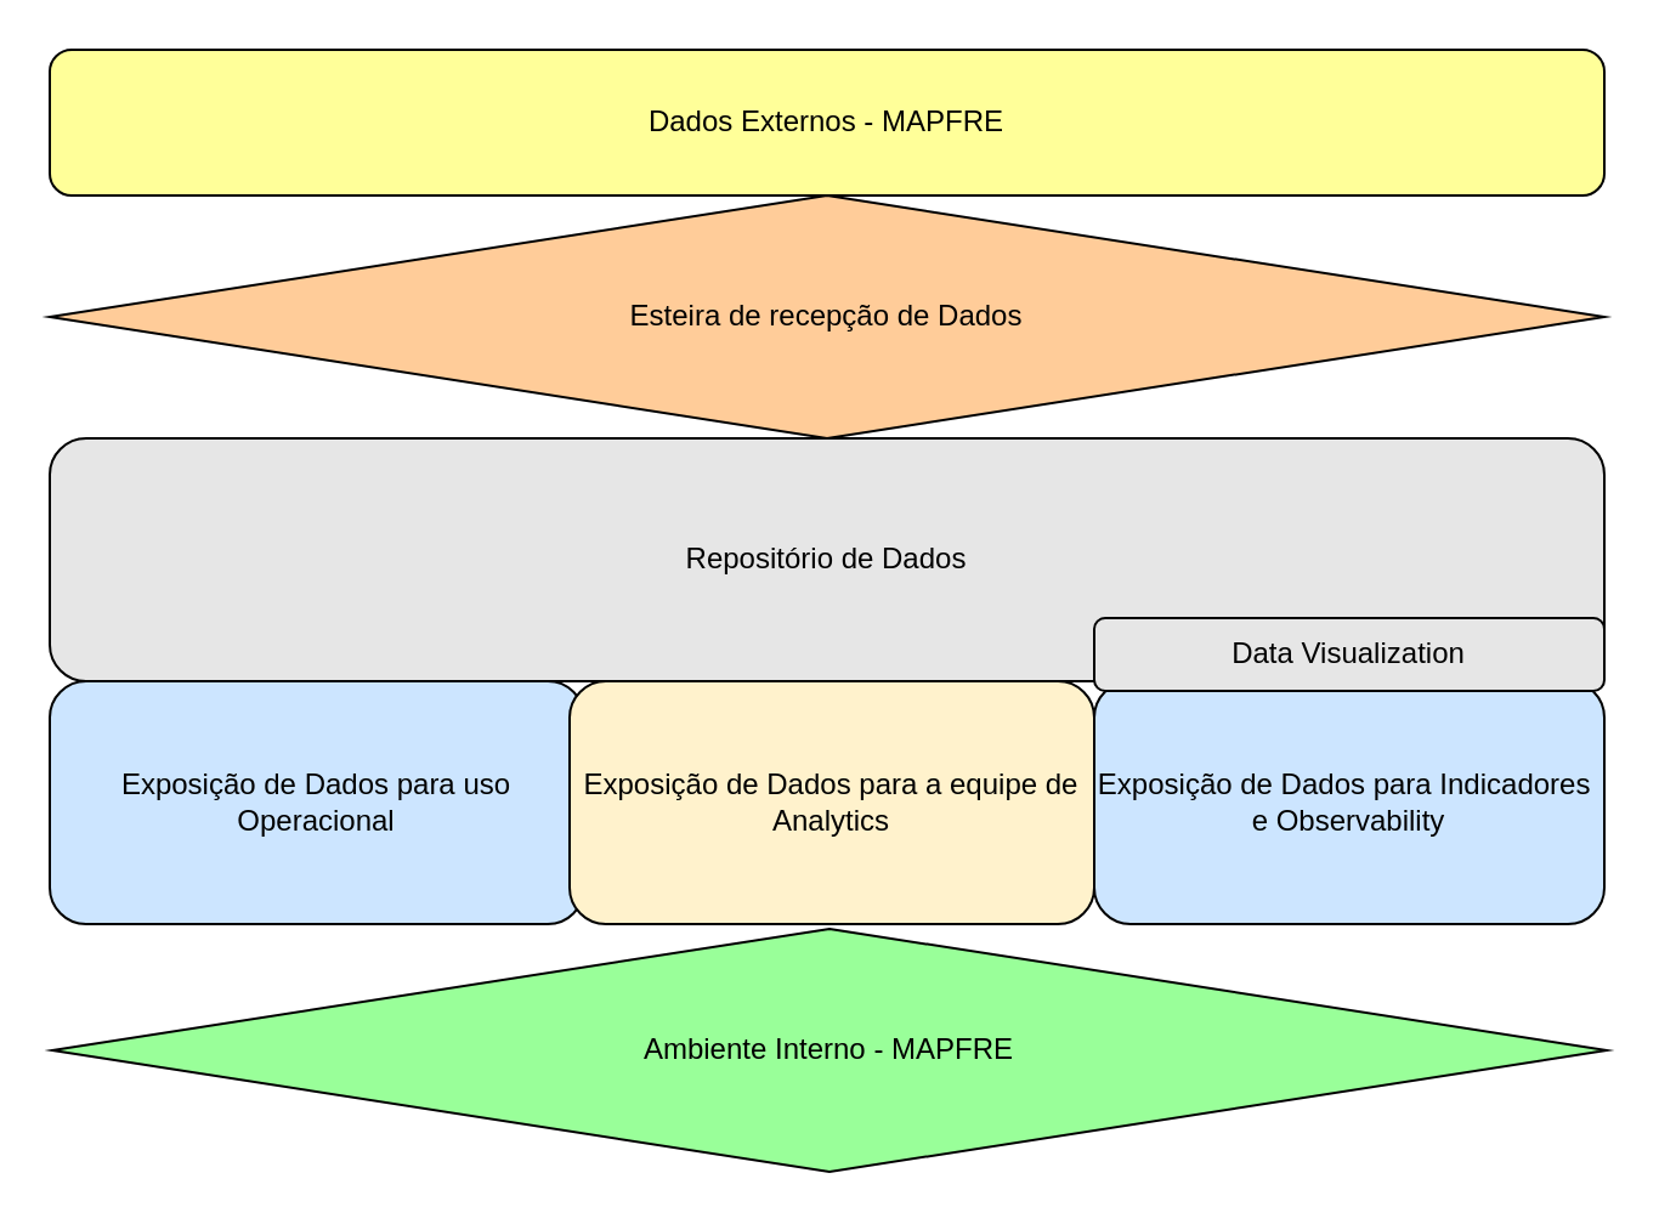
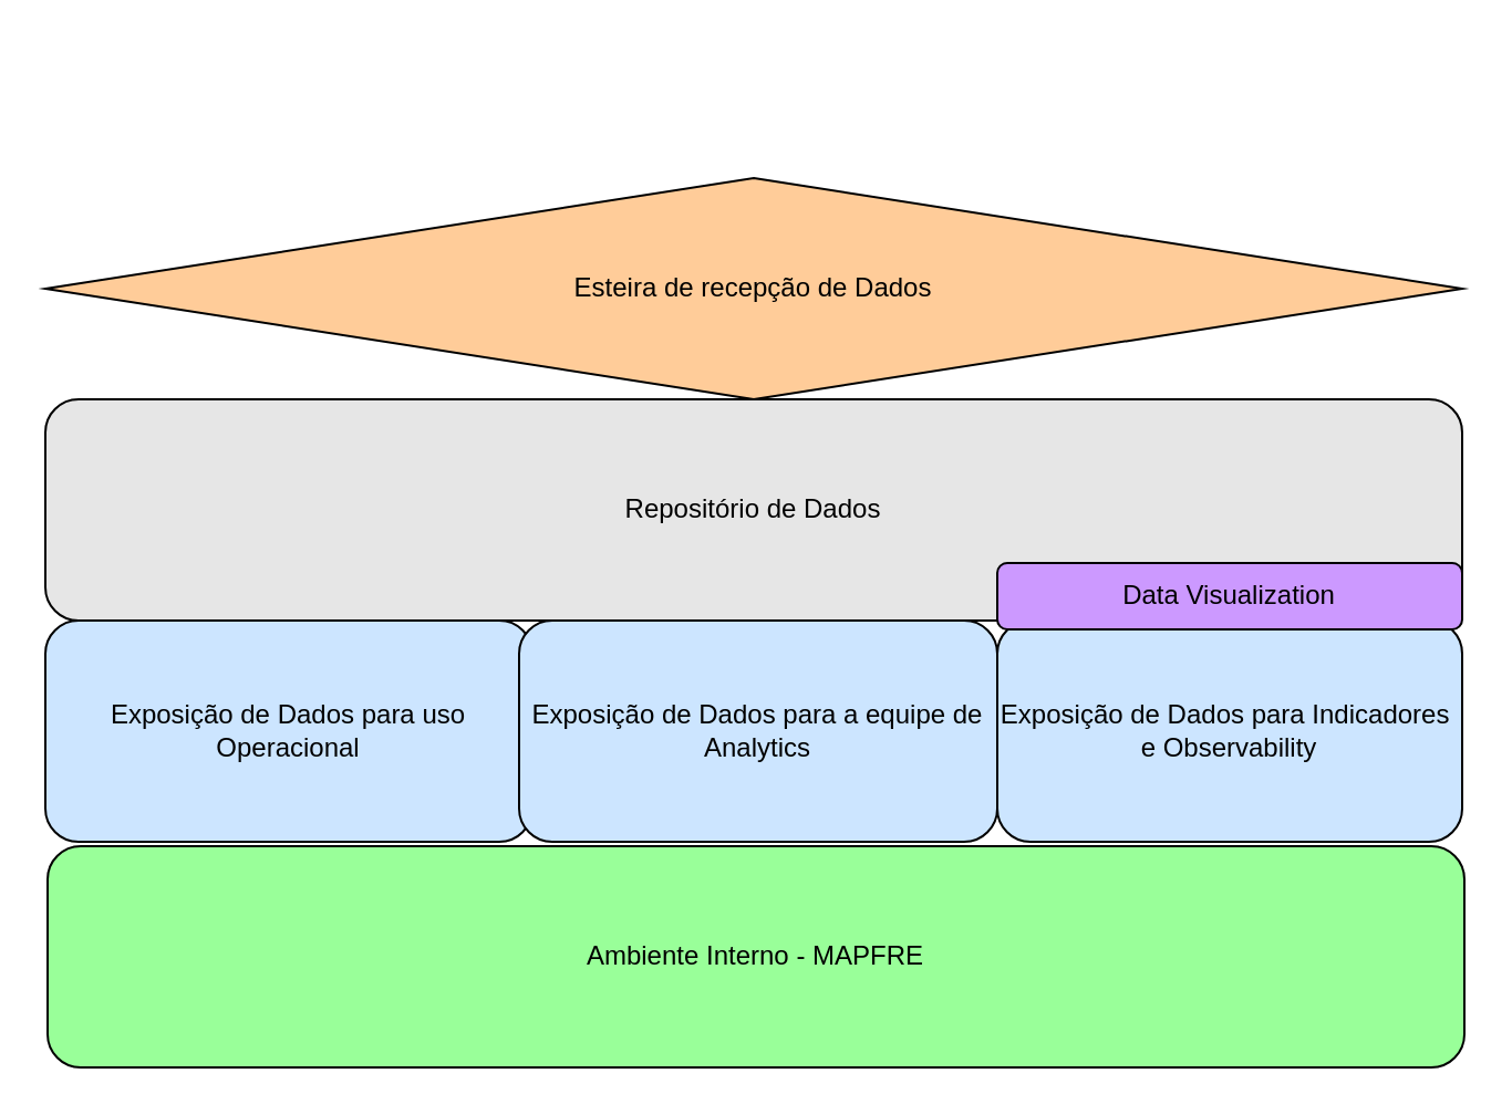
  <mxCell id="0" />
  <mxCell id="1" parent="0" />
- <mxCell id="2" value="Dados Externos - MAPFRE" style="rounded=1;whiteSpace=wrap;html=1;fillColor=#FFFF99;" parent="1" vertex="1"><mxGeometry x="20" y="20" width="640" height="60" as="geometry" /></mxCell>
  <mxCell id="3" value="Esteira de recepção de Dados" style="rhombus;whiteSpace=wrap;html=1;fillColor=#FFCC99;" parent="1" vertex="1"><mxGeometry x="20" y="80" width="640" height="100" as="geometry" /></mxCell>
  <mxCell id="4" value="Repositório de Dados" style="rounded=1;whiteSpace=wrap;html=1;fillColor=#E6E6E6;" parent="1" vertex="1"><mxGeometry x="20" y="180" width="640" height="100" as="geometry" /></mxCell>
  <mxCell id="5" value="Exposição de Dados para uso Operacional" style="rounded=1;whiteSpace=wrap;html=1;fillColor=#CCE5FF;" parent="1" vertex="1"><mxGeometry x="20" y="280" width="220" height="100" as="geometry" /></mxCell>
- <mxCell id="6" value="Exposição de Dados para a equipe de Analytics" style="rounded=1;whiteSpace=wrap;html=1;fillColor=#fff2cc;" parent="1" vertex="1"><mxGeometry x="234" y="280" width="216" height="100" as="geometry" /></mxCell>
+ <mxCell id="6" value="Exposição de Dados para a equipe de Analytics" style="rounded=1;whiteSpace=wrap;html=1;fillColor=#CCE5FF;" parent="1" vertex="1"><mxGeometry x="234" y="280" width="216" height="100" as="geometry" /></mxCell>
  <mxCell id="7" value="Exposição de Dados para Indicadores&amp;nbsp; e Observability" style="rounded=1;whiteSpace=wrap;html=1;fillColor=#CCE5FF;" parent="1" vertex="1"><mxGeometry x="450" y="280" width="210" height="100" as="geometry" /></mxCell>
- <mxCell id="8" value="Ambiente Interno - MAPFRE" style="rhombus;whiteSpace=wrap;html=1;fillColor=#99FF99;" parent="1" vertex="1"><mxGeometry x="21" y="382" width="640" height="100" as="geometry" /></mxCell>
- <mxCell id="9" value="Data Visualization" style="rounded=1;whiteSpace=wrap;html=1;fillColor=#e6e6e6;" parent="1" vertex="1"><mxGeometry x="450" y="254" width="210" height="30" as="geometry" /></mxCell>
+ <mxCell id="8" value="Ambiente Interno - MAPFRE" style="rounded=1;whiteSpace=wrap;html=1;fillColor=#99FF99;" parent="1" vertex="1"><mxGeometry x="21" y="382" width="640" height="100" as="geometry" /></mxCell>
+ <mxCell id="9" value="Data Visualization" style="rounded=1;whiteSpace=wrap;html=1;fillColor=#CC99FF;" parent="1" vertex="1"><mxGeometry x="450" y="254" width="210" height="30" as="geometry" /></mxCell>
